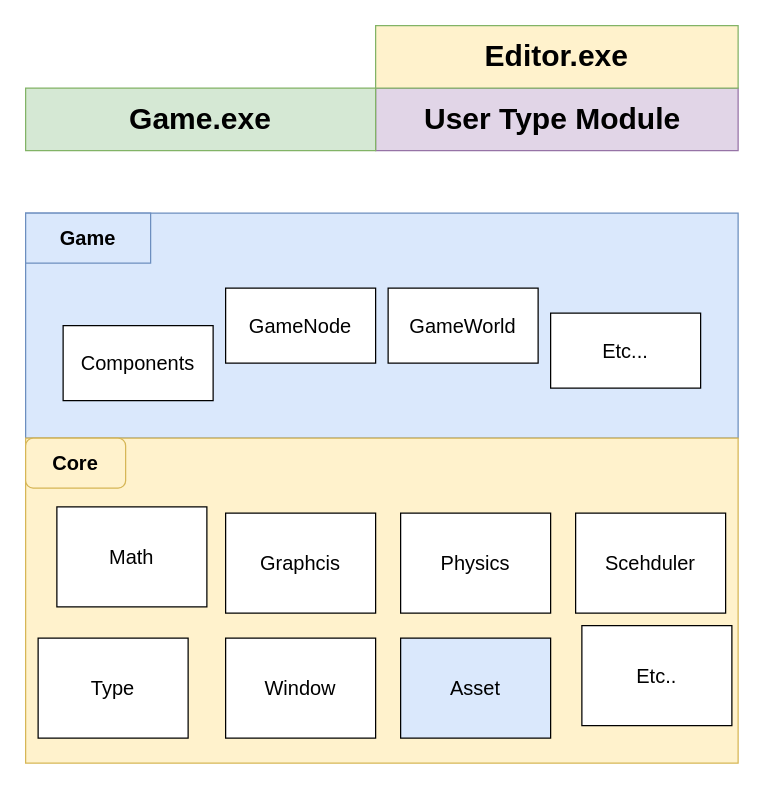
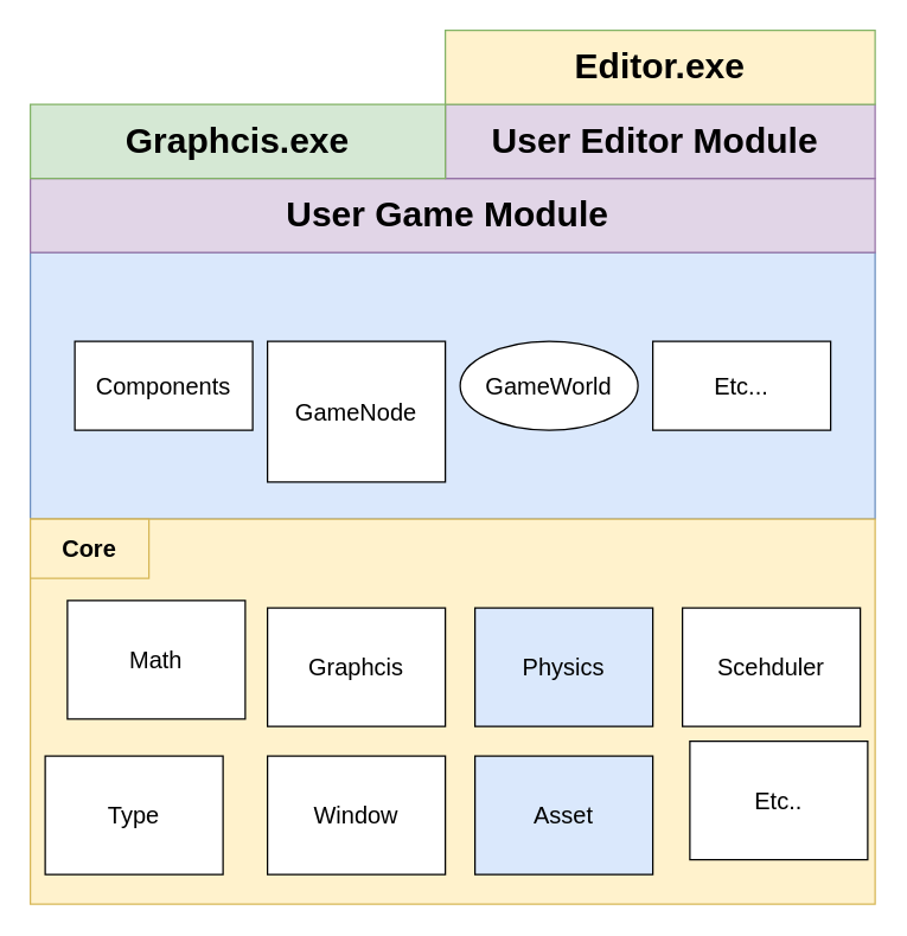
  <mxCell id="0" />
  <mxCell id="1" parent="0" />
  <mxCell id="2" value="" style="rounded=0;whiteSpace=wrap;html=1;fillColor=#dae8fc;strokeColor=#6c8ebf;" vertex="1" parent="1"><mxGeometry x="20" y="170" width="570" height="180" as="geometry" /></mxCell>
- <mxCell id="3" value="Game" style="rounded=0;whiteSpace=wrap;html=1;fontStyle=1;fontSize=16;fillColor=#dae8fc;strokeColor=#6c8ebf;" vertex="1" parent="1"><mxGeometry x="20" y="170" width="100" height="40" as="geometry" /></mxCell>
  <mxCell id="4" value="" style="rounded=0;whiteSpace=wrap;html=1;fillColor=#fff2cc;strokeColor=#d6b656;" vertex="1" parent="1"><mxGeometry x="20" y="350" width="570" height="260" as="geometry" /></mxCell>
- <mxCell id="5" value="Core" style="whiteSpace=wrap;html=1;fontStyle=1;fontSize=16;fillColor=#fff2cc;strokeColor=#d6b656;rounded=1;" vertex="1" parent="1"><mxGeometry x="20" y="350" width="80" height="40" as="geometry" /></mxCell>
+ <mxCell id="5" value="Core" style="rounded=0;whiteSpace=wrap;html=1;fontStyle=1;fontSize=16;fillColor=#fff2cc;strokeColor=#d6b656;" vertex="1" parent="1"><mxGeometry x="20" y="350" width="80" height="40" as="geometry" /></mxCell>
  <mxCell id="6" value="Math" style="rounded=0;whiteSpace=wrap;html=1;fontSize=16;" vertex="1" parent="1"><mxGeometry x="45" y="405" width="120" height="80" as="geometry" /></mxCell>
  <mxCell id="7" value="Graphcis" style="rounded=0;whiteSpace=wrap;html=1;fontSize=16;" vertex="1" parent="1"><mxGeometry x="180" y="410" width="120" height="80" as="geometry" /></mxCell>
- <mxCell id="8" value="Physics" style="rounded=0;whiteSpace=wrap;html=1;fontSize=16;" vertex="1" parent="1"><mxGeometry x="320" y="410" width="120" height="80" as="geometry" /></mxCell>
+ <mxCell id="8" value="Physics" style="rounded=0;whiteSpace=wrap;html=1;fontSize=16;fillColor=#dae8fc;" vertex="1" parent="1"><mxGeometry x="320" y="410" width="120" height="80" as="geometry" /></mxCell>
  <mxCell id="9" value="Scehduler" style="rounded=0;whiteSpace=wrap;html=1;fontSize=16;" vertex="1" parent="1"><mxGeometry x="460" y="410" width="120" height="80" as="geometry" /></mxCell>
  <mxCell id="10" value="Type" style="rounded=0;whiteSpace=wrap;html=1;fontSize=16;" vertex="1" parent="1"><mxGeometry x="30" y="510" width="120" height="80" as="geometry" /></mxCell>
  <mxCell id="11" value="Etc.." style="rounded=0;whiteSpace=wrap;html=1;fontSize=16;" vertex="1" parent="1"><mxGeometry x="465" y="500" width="120" height="80" as="geometry" /></mxCell>
  <mxCell id="12" value="Window" style="rounded=0;whiteSpace=wrap;html=1;fontSize=16;" vertex="1" parent="1"><mxGeometry x="180" y="510" width="120" height="80" as="geometry" /></mxCell>
  <mxCell id="13" value="Asset" style="rounded=0;whiteSpace=wrap;html=1;fontSize=16;fillColor=#dae8fc;" vertex="1" parent="1"><mxGeometry x="320" y="510" width="120" height="80" as="geometry" /></mxCell>
- <mxCell id="15" value="User Type Module&amp;nbsp;" style="rounded=0;whiteSpace=wrap;html=1;fontSize=24;fontStyle=1;fillColor=#e1d5e7;strokeColor=#9673a6;" vertex="1" parent="1"><mxGeometry x="300" y="70" width="290" height="50" as="geometry" /></mxCell>
- <mxCell id="16" value="Components" style="rounded=0;whiteSpace=wrap;html=1;fontSize=16;" vertex="1" parent="1"><mxGeometry x="50" y="260" width="120" height="60" as="geometry" /></mxCell>
- <mxCell id="17" value="GameNode" style="rounded=0;whiteSpace=wrap;html=1;fontSize=16;" vertex="1" parent="1"><mxGeometry x="180" y="230" width="120" height="60" as="geometry" /></mxCell>
- <mxCell id="18" value="GameWorld" style="rounded=0;whiteSpace=wrap;html=1;fontSize=16;" vertex="1" parent="1"><mxGeometry x="310" y="230" width="120" height="60" as="geometry" /></mxCell>
- <mxCell id="19" value="Etc..." style="rounded=0;whiteSpace=wrap;html=1;fontSize=16;" vertex="1" parent="1"><mxGeometry x="440" y="250" width="120" height="60" as="geometry" /></mxCell>
- <mxCell id="20" value="Game.exe" style="rounded=0;whiteSpace=wrap;html=1;fontSize=24;fontStyle=1;fillColor=#d5e8d4;strokeColor=#82b366;" vertex="1" parent="1"><mxGeometry x="20" y="70" width="280" height="50" as="geometry" /></mxCell>
+ <mxCell id="14" value="User Game Module&amp;nbsp;" style="rounded=0;whiteSpace=wrap;html=1;fontSize=24;fontStyle=1;fillColor=#e1d5e7;strokeColor=#9673a6;" vertex="1" parent="1"><mxGeometry x="20" y="120" width="570" height="50" as="geometry" /></mxCell>
+ <mxCell id="15" value="User Editor Module&amp;nbsp;" style="rounded=0;whiteSpace=wrap;html=1;fontSize=24;fontStyle=1;fillColor=#e1d5e7;strokeColor=#9673a6;" vertex="1" parent="1"><mxGeometry x="300" y="70" width="290" height="50" as="geometry" /></mxCell>
+ <mxCell id="16" value="Components" style="rounded=0;whiteSpace=wrap;html=1;fontSize=16;" vertex="1" parent="1"><mxGeometry x="50" y="230" width="120" height="60" as="geometry" /></mxCell>
+ <mxCell id="17" value="GameNode" style="rounded=0;whiteSpace=wrap;html=1;fontSize=16;" vertex="1" parent="1"><mxGeometry x="180" y="230" width="120" height="95" as="geometry" /></mxCell>
+ <mxCell id="18" value="GameWorld" style="ellipse;whiteSpace=wrap;html=1;fontSize=16;" vertex="1" parent="1"><mxGeometry x="310" y="230" width="120" height="60" as="geometry" /></mxCell>
+ <mxCell id="19" value="Etc..." style="rounded=0;whiteSpace=wrap;html=1;fontSize=16;" vertex="1" parent="1"><mxGeometry x="440" y="230" width="120" height="60" as="geometry" /></mxCell>
+ <mxCell id="20" value="Graphcis.exe" style="rounded=0;whiteSpace=wrap;html=1;fontSize=24;fontStyle=1;fillColor=#d5e8d4;strokeColor=#82b366;" vertex="1" parent="1"><mxGeometry x="20" y="70" width="280" height="50" as="geometry" /></mxCell>
  <mxCell id="21" value="Editor.exe" style="rounded=0;whiteSpace=wrap;html=1;fontSize=24;fontStyle=1;fillColor=#fff2cc;strokeColor=#82b366;" vertex="1" parent="1"><mxGeometry x="300" y="20" width="290" height="50" as="geometry" /></mxCell>
